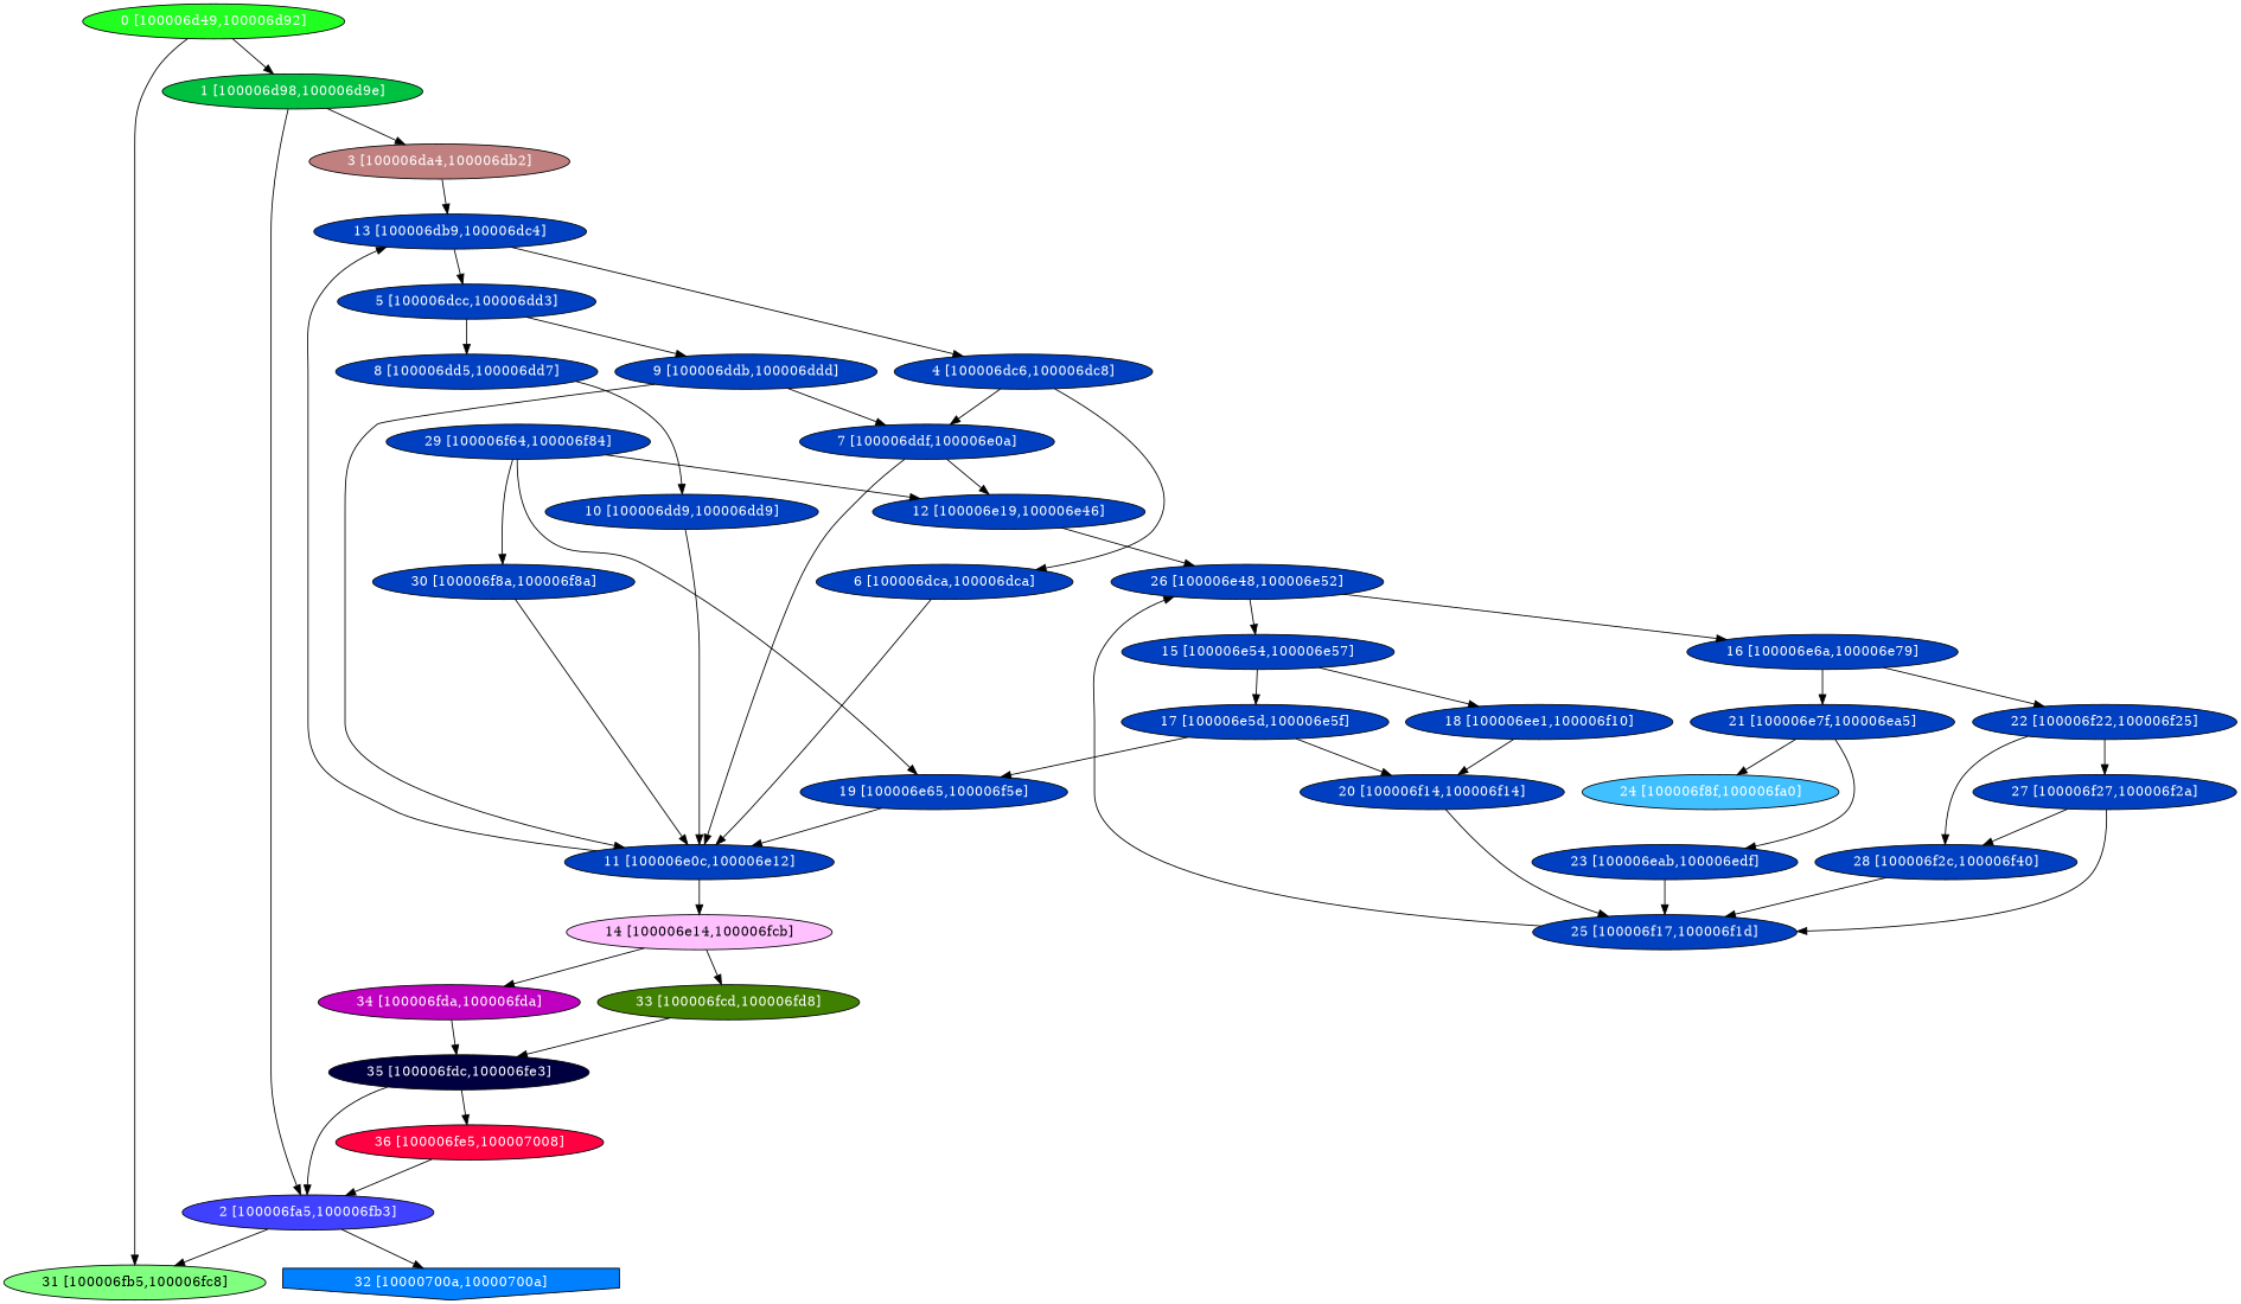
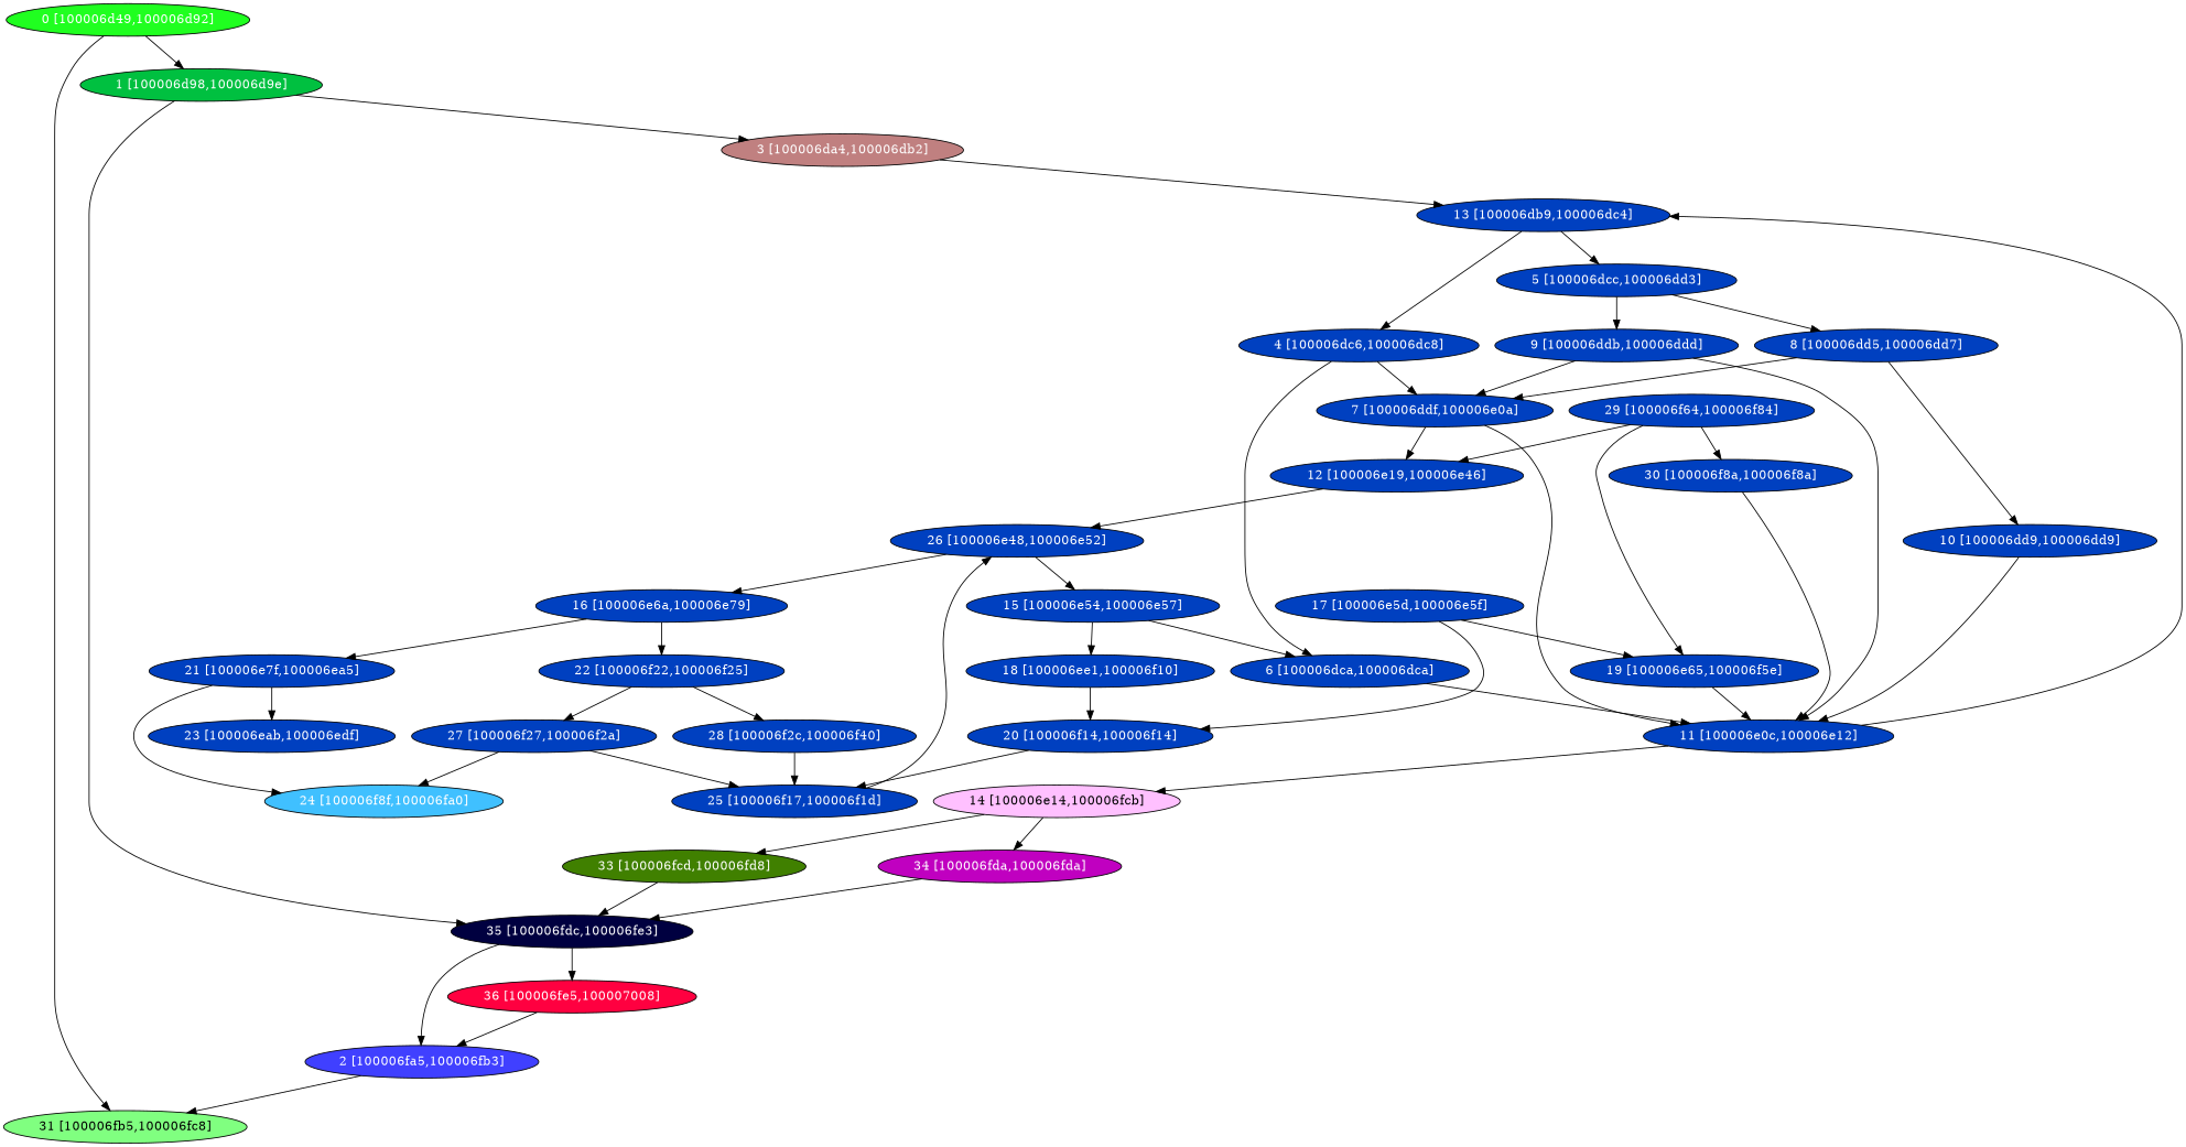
  digraph {
    node [fillcolor="#0040C0" fontcolor="#ffffff" shape=oval style=filled]
    n1 [fillcolor="#20FF20" label="0 [100006d49,100006d92]"]
    n2 [fillcolor="#00C040" label="1 [100006d98,100006d9e]"]
    n3 [fillcolor="#80FF80" fontcolor="#000000" label="31 [100006fb5,100006fc8]"]
    n4 [fillcolor="#4040FF" label="2 [100006fa5,100006fb3]"]
    n5 [fillcolor="#C08080" label="3 [100006da4,100006db2]"]
-   n6 [fillcolor="#0080FF" label="32 [10000700a,10000700a]" shape=invhouse]
    n7 [label="13 [100006db9,100006dc4]"]
    n8 [label="4 [100006dc6,100006dc8]"]
    n9 [label="5 [100006dcc,100006dd3]"]
    n10 [label="6 [100006dca,100006dca]"]
    n11 [label="7 [100006ddf,100006e0a]"]
    n12 [label="11 [100006e0c,100006e12]"]
    n13 [label="12 [100006e19,100006e46]"]
    n14 [label="8 [100006dd5,100006dd7]"]
    n15 [label="9 [100006ddb,100006ddd]"]
    n16 [label="10 [100006dd9,100006dd9]"]
    n17 [fillcolor="#FFC0FF" fontcolor="#000000" label="14 [100006e14,100006fcb]"]
    n18 [label="26 [100006e48,100006e52]"]
    n19 [fillcolor="#408000" label="33 [100006fcd,100006fd8]"]
    n20 [fillcolor="#C000C0" label="34 [100006fda,100006fda]"]
    n21 [label="15 [100006e54,100006e57]"]
    n22 [label="16 [100006e6a,100006e79]"]
    n23 [fillcolor="#000040" label="35 [100006fdc,100006fe3]"]
    n24 [label="17 [100006e5d,100006e5f]"]
    n25 [label="18 [100006ee1,100006f10]"]
    n26 [label="19 [100006e65,100006f5e]"]
    n27 [label="20 [100006f14,100006f14]"]
    n28 [label="21 [100006e7f,100006ea5]"]
    n29 [label="22 [100006f22,100006f25]"]
    n30 [label="23 [100006eab,100006edf]"]
    n31 [fillcolor="#40C0FF" label="24 [100006f8f,100006fa0]"]
    n32 [label="27 [100006f27,100006f2a]"]
    n33 [label="28 [100006f2c,100006f40]"]
    n34 [label="25 [100006f17,100006f1d]"]
    n35 [label="29 [100006f64,100006f84]"]
    n36 [label="30 [100006f8a,100006f8a]"]
    n37 [fillcolor="#FF0040" label="36 [100006fe5,100007008]"]
    n1 -> n2
    n1 -> n3
-   n2 -> n4
+   n2 -> n23
    n2 -> n5
    n4 -> n3
-   n4 -> n6
    n5 -> n7
    n7 -> n8
    n7 -> n9
    n8 -> n10
    n8 -> n11
    n9 -> n14
    n9 -> n15
    n10 -> n12
    n11 -> n12
    n11 -> n13
    n12 -> n7
    n12 -> n17
    n13 -> n18
+   n14 -> n11
    n14 -> n16
    n15 -> n11
    n15 -> n12
    n16 -> n12
    n17 -> n19
    n17 -> n20
    n18 -> n21
    n18 -> n22
    n19 -> n23
    n20 -> n23
-   n21 -> n24
+   n21 -> n10
    n21 -> n25
    n22 -> n28
    n22 -> n29
    n23 -> n4
    n23 -> n37
    n24 -> n26
    n24 -> n27
    n25 -> n27
    n26 -> n12
    n27 -> n34
    n28 -> n30
    n28 -> n31
    n29 -> n32
    n29 -> n33
-   n30 -> n34
-   n32 -> n33
+   n32 -> n31
    n32 -> n34
    n33 -> n34
    n34 -> n18
    n35 -> n13
    n35 -> n26
    n35 -> n36
    n36 -> n12
    n37 -> n4
  }
